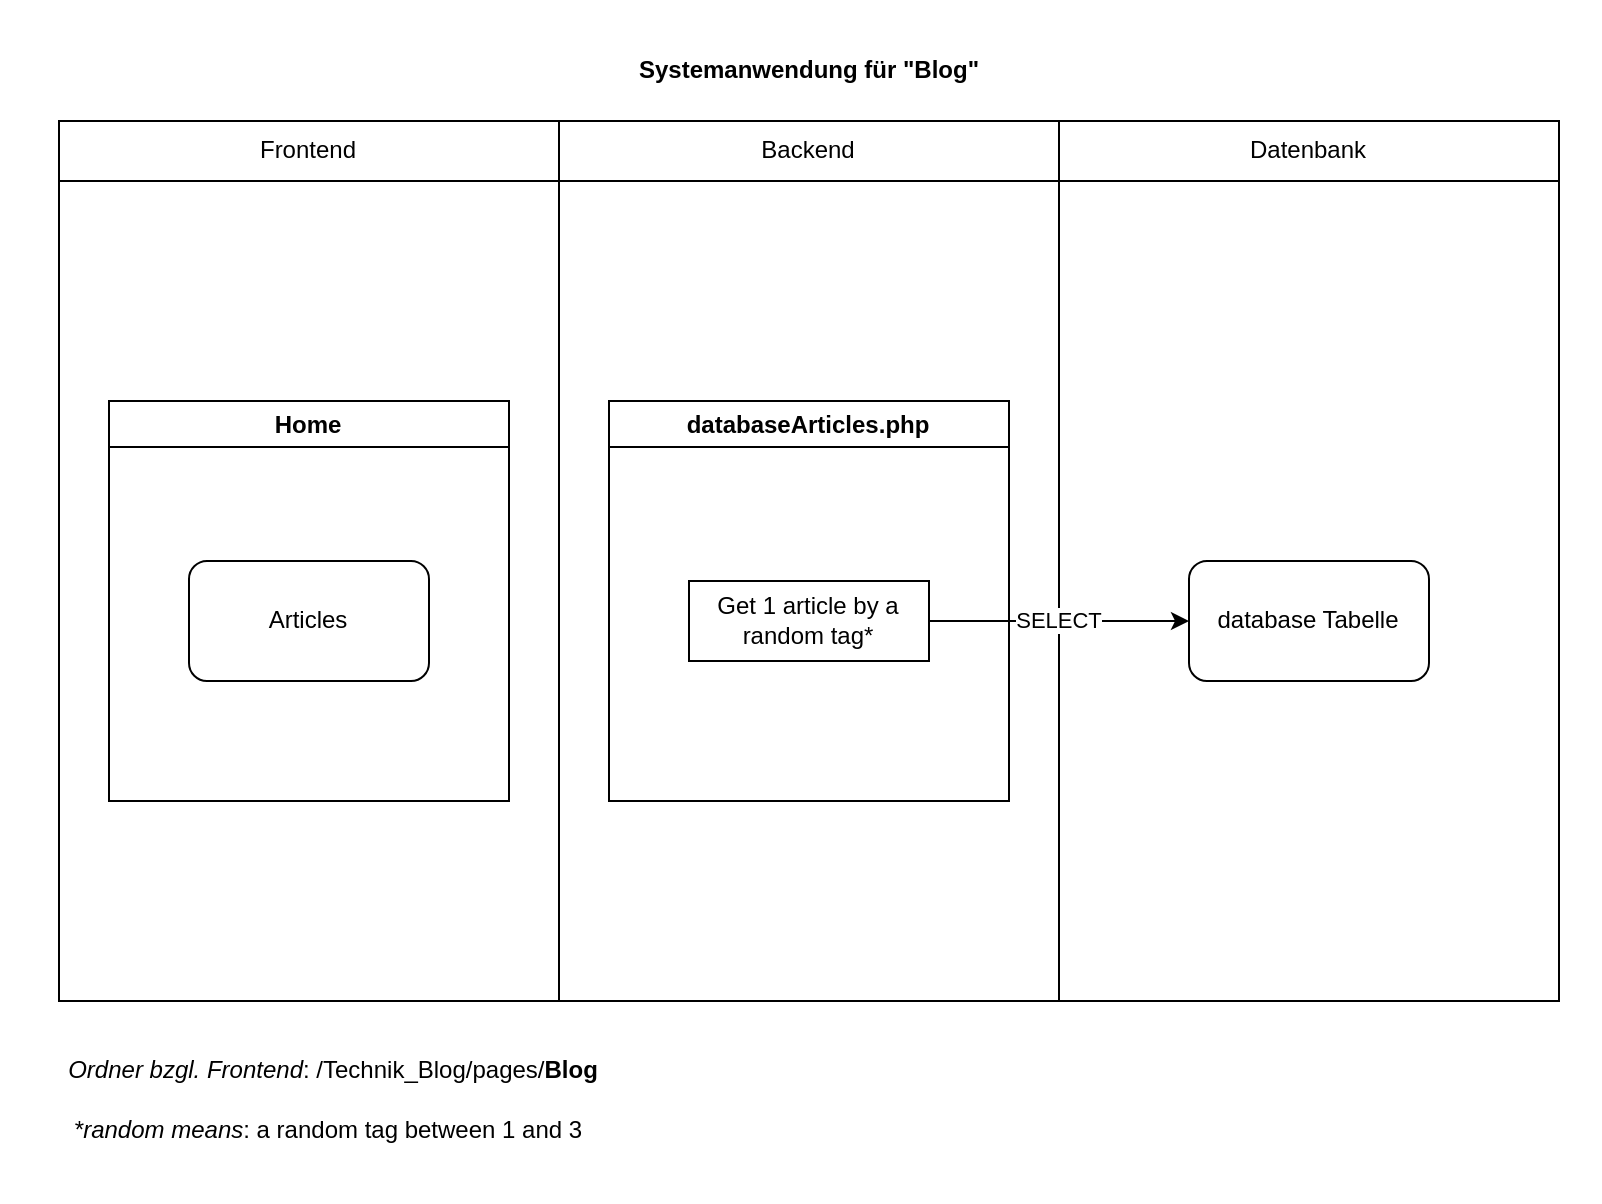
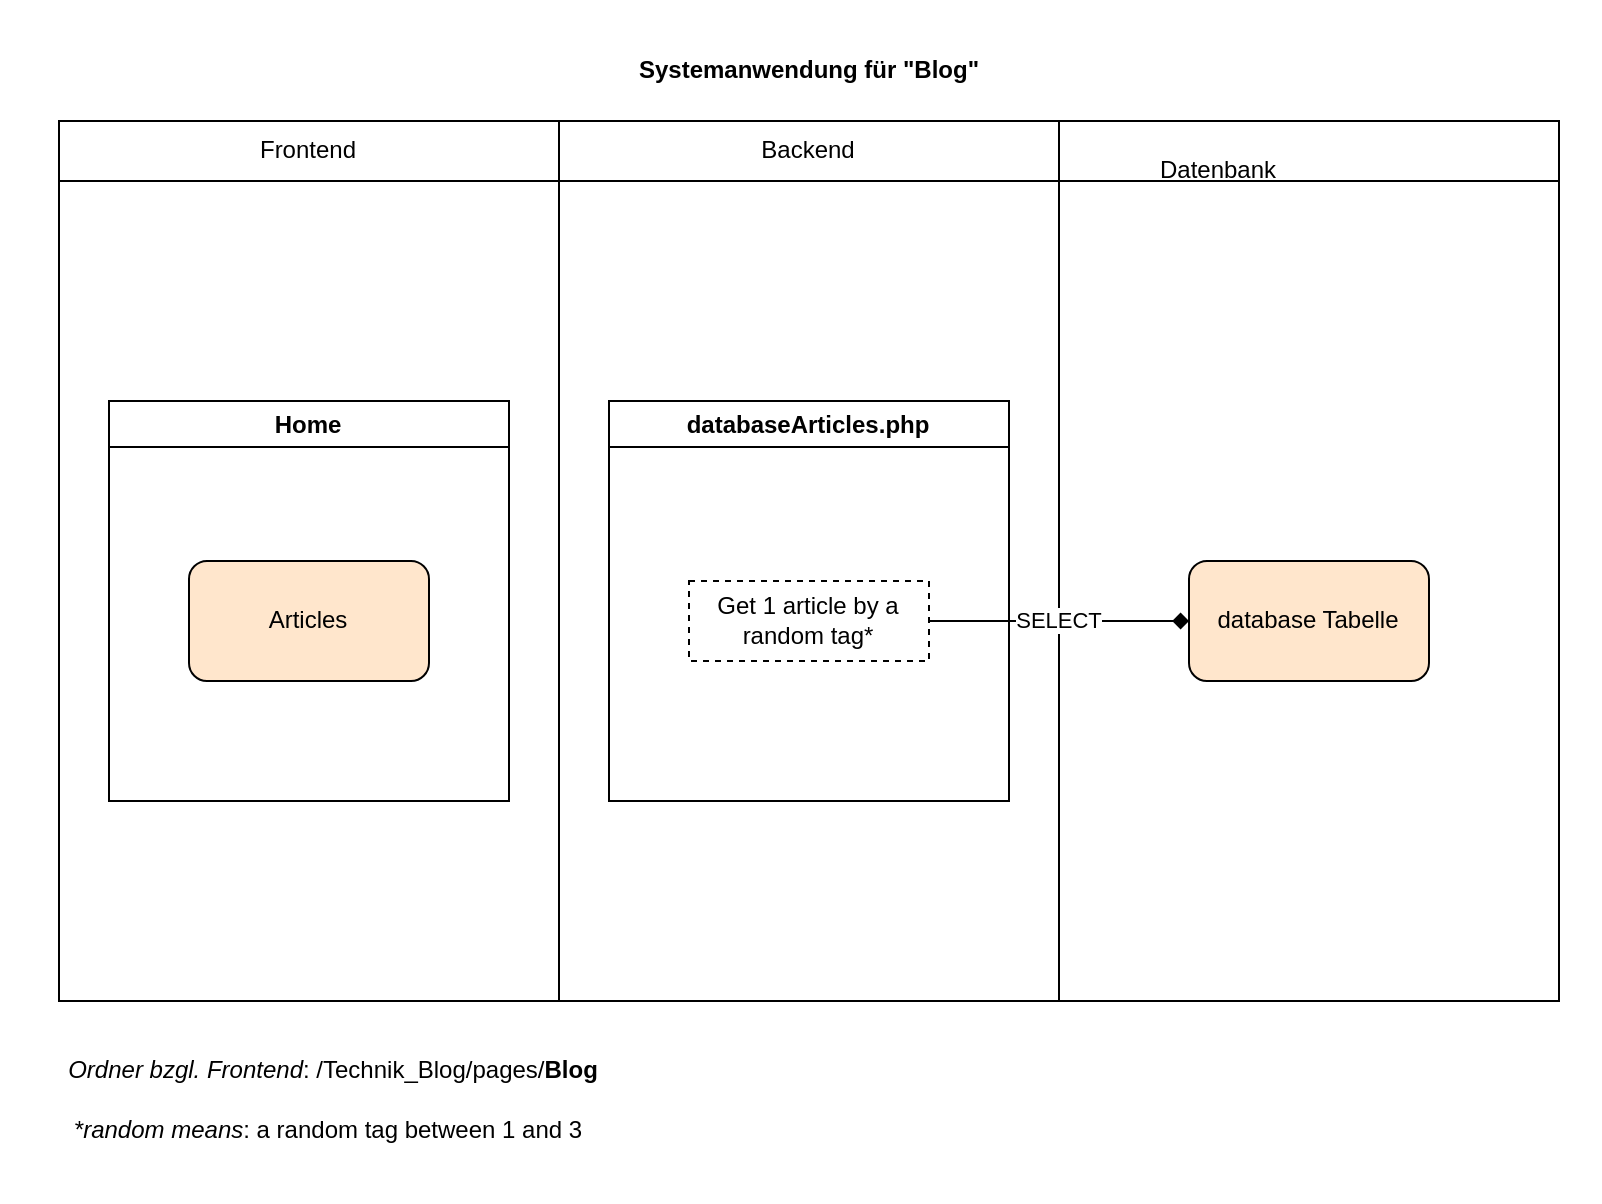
  <mxCell id="0" />
  <mxCell id="1" parent="0" />
  <mxCell id="2" value="Systemanwendung für &quot;Blog&quot;" style="text;html=1;strokeColor=none;fillColor=none;align=center;verticalAlign=middle;whiteSpace=wrap;rounded=0;fontStyle=1" vertex="1" parent="1"><mxGeometry x="310.5" y="20" width="187" height="30" as="geometry" /></mxCell>
  <mxCell id="3" value="" style="rounded=0;whiteSpace=wrap;html=1;labelPosition=center;verticalLabelPosition=top;align=center;verticalAlign=bottom;spacingTop=0;" vertex="1" parent="1"><mxGeometry x="29" y="60" width="250" height="440" as="geometry" /></mxCell>
  <mxCell id="4" value="" style="rounded=0;whiteSpace=wrap;html=1;" vertex="1" parent="1"><mxGeometry x="279" y="60" width="250" height="440" as="geometry" /></mxCell>
  <mxCell id="5" value="" style="rounded=0;whiteSpace=wrap;html=1;" vertex="1" parent="1"><mxGeometry x="529" y="60" width="250" height="440" as="geometry" /></mxCell>
  <mxCell id="6" value="Frontend" style="text;html=1;strokeColor=none;fillColor=none;align=center;verticalAlign=middle;whiteSpace=wrap;rounded=0;" vertex="1" parent="1"><mxGeometry x="124" y="60" width="60" height="30" as="geometry" /></mxCell>
- <mxCell id="7" value="Datenbank" style="text;html=1;strokeColor=none;fillColor=none;align=center;verticalAlign=middle;whiteSpace=wrap;rounded=0;" vertex="1" parent="1"><mxGeometry x="624" y="60" width="60" height="30" as="geometry" /></mxCell>
+ <mxCell id="7" value="Datenbank" style="text;html=1;strokeColor=none;fillColor=none;align=center;verticalAlign=middle;whiteSpace=wrap;rounded=0;" vertex="1" parent="1"><mxGeometry x="579" y="70" width="60" height="30" as="geometry" /></mxCell>
  <mxCell id="8" value="Backend" style="text;html=1;strokeColor=none;fillColor=none;align=center;verticalAlign=middle;whiteSpace=wrap;rounded=0;" vertex="1" parent="1"><mxGeometry x="374" y="60" width="60" height="30" as="geometry" /></mxCell>
  <mxCell id="9" value="" style="endArrow=none;html=1;rounded=0;" edge="1" parent="1"><mxGeometry width="50" height="50" relative="1" as="geometry"><mxPoint x="29" y="90" as="sourcePoint" /><mxPoint x="779" y="90" as="targetPoint" /></mxGeometry></mxCell>
  <mxCell id="10" value="Home" style="swimlane;" vertex="1" parent="1"><mxGeometry x="54" y="200" width="200" height="200" as="geometry" /></mxCell>
- <mxCell id="11" value="Articles" style="rounded=1;whiteSpace=wrap;html=1;" vertex="1" parent="10"><mxGeometry x="40" y="80" width="120" height="60" as="geometry" /></mxCell>
+ <mxCell id="11" value="Articles" style="rounded=1;whiteSpace=wrap;html=1;fillColor=#ffe6cc;" vertex="1" parent="10"><mxGeometry x="40" y="80" width="120" height="60" as="geometry" /></mxCell>
  <mxCell id="12" value="databaseArticles.php" style="swimlane;" vertex="1" parent="1"><mxGeometry x="304" y="200" width="200" height="200" as="geometry" /></mxCell>
- <mxCell id="13" value="Get 1 article by a random tag*" style="rounded=0;whiteSpace=wrap;html=1;" vertex="1" parent="12"><mxGeometry x="40" y="90" width="120" height="40" as="geometry" /></mxCell>
- <mxCell id="14" value="database Tabelle" style="rounded=1;whiteSpace=wrap;html=1;" vertex="1" parent="1"><mxGeometry x="594" y="280" width="120" height="60" as="geometry" /></mxCell>
+ <mxCell id="13" value="Get 1 article by a random tag*" style="rounded=0;whiteSpace=wrap;html=1;dashed=1;" vertex="1" parent="12"><mxGeometry x="40" y="90" width="120" height="40" as="geometry" /></mxCell>
+ <mxCell id="14" value="database Tabelle" style="rounded=1;whiteSpace=wrap;html=1;fillColor=#ffe6cc;" vertex="1" parent="1"><mxGeometry x="594" y="280" width="120" height="60" as="geometry" /></mxCell>
  <mxCell id="15" value="&lt;i&gt;Ordner bzgl. Frontend&lt;/i&gt;: /Technik_Blog/pages/&lt;b&gt;Blog&lt;/b&gt;" style="text;html=1;align=center;verticalAlign=middle;resizable=0;points=[];autosize=1;strokeColor=none;fillColor=none;" vertex="1" parent="1"><mxGeometry x="20.5" y="520" width="290" height="30" as="geometry" /></mxCell>
  <mxCell id="16" value="&lt;i&gt;*random means&lt;/i&gt;: a random tag between 1 and 3" style="text;html=1;strokeColor=none;fillColor=none;align=center;verticalAlign=middle;whiteSpace=wrap;rounded=0;" vertex="1" parent="1"><mxGeometry x="29" y="550" width="270" height="30" as="geometry" /></mxCell>
- <mxCell id="17" value="SELECT" style="endArrow=classic;html=1;rounded=0;exitX=1;exitY=0.5;exitDx=0;exitDy=0;" edge="1" parent="1" source="13" target="14"><mxGeometry width="50" height="50" relative="1" as="geometry"><mxPoint x="329" y="290" as="sourcePoint" /><mxPoint x="379" y="240" as="targetPoint" /></mxGeometry></mxCell>
+ <mxCell id="17" value="SELECT" style="endArrow=diamond;html=1;rounded=0;exitX=1;exitY=0.5;exitDx=0;exitDy=0;" edge="1" parent="1" source="13" target="14"><mxGeometry width="50" height="50" relative="1" as="geometry"><mxPoint x="329" y="290" as="sourcePoint" /><mxPoint x="379" y="240" as="targetPoint" /></mxGeometry></mxCell>
